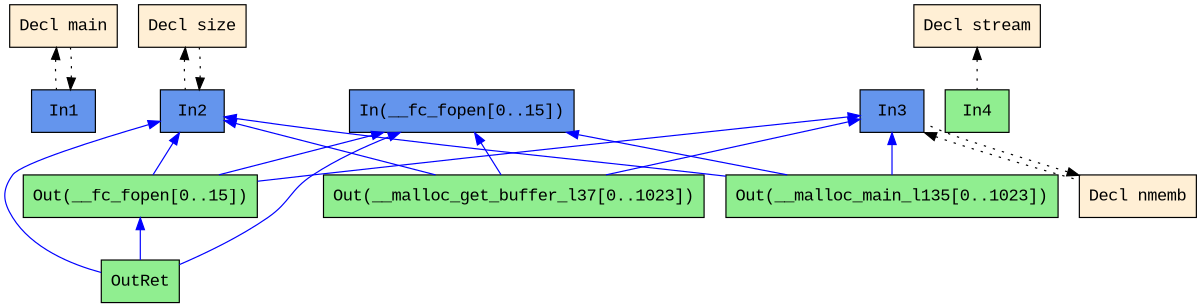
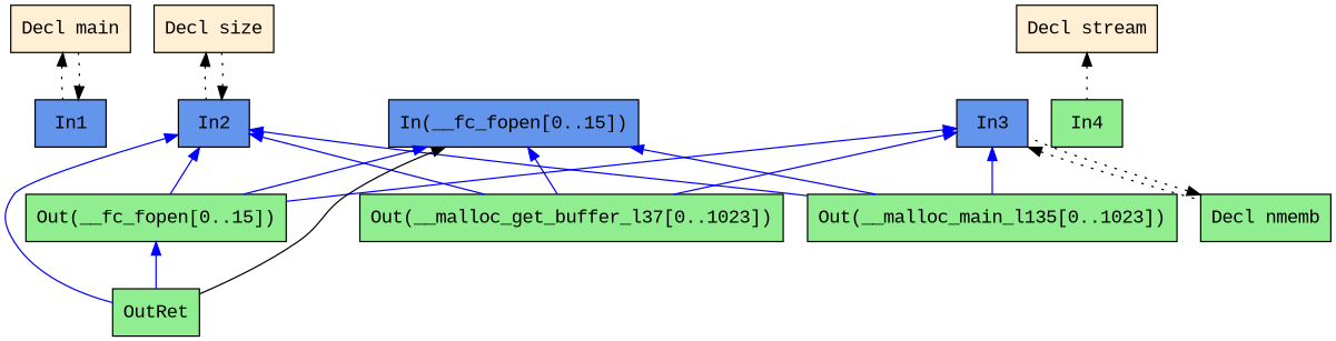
  digraph {
    fontname="Liberation Mono"
    rankdir=TB
    node [fillcolor="#90EE90" fontname="Liberation Mono" shape=box style=filled]
    edge [color="#0000FF" dir=back fontname="Liberation Mono"]
    n1 [fillcolor="#FFEFD5" label="Decl main"]
    n2 [fillcolor="#6495ED" label=In1]
    n3 [fillcolor="#FFEFD5" label="Decl size"]
    n4 [fillcolor="#6495ED" label=In2]
    n5 [label="Out(__fc_fopen[0..15])"]
    n6 [label="Out(__malloc_get_buffer_l37[0..1023])"]
    n7 [label="Out(__malloc_main_l135[0..1023])"]
    n8 [label=OutRet]
-   n9 [fillcolor="#FFEFD5" label="Decl nmemb"]
+   n9 [label="Decl nmemb"]
    n10 [fillcolor="#6495ED" label=In3]
    n11 [fillcolor="#FFEFD5" label="Decl stream"]
    n12 [label=In4]
    n13 [fillcolor="#6495ED" label="In(__fc_fopen[0..15])"]
    n1 -> n2 [color="#000000" style=dotted]
    n2 -> n1 [color="#000000" style=dotted]
    n3 -> n4 [color="#000000" style=dotted]
    n4 -> n3 [color="#000000" style=dotted]
    n4 -> n5
    n4 -> n6
    n4 -> n7
    n4 -> n8
    n5 -> n8
    n9 -> n10 [color="#000000" style=dotted]
    n10 -> n5
    n10 -> n6
    n10 -> n7
    n10 -> n9 [color="#000000" style=dotted]
    n11 -> n12 [color="#000000" style=dotted]
    n13 -> n5
    n13 -> n6
    n13 -> n7
-   n13 -> n8
+   n13 -> n8 [color="#000000"]
  }
